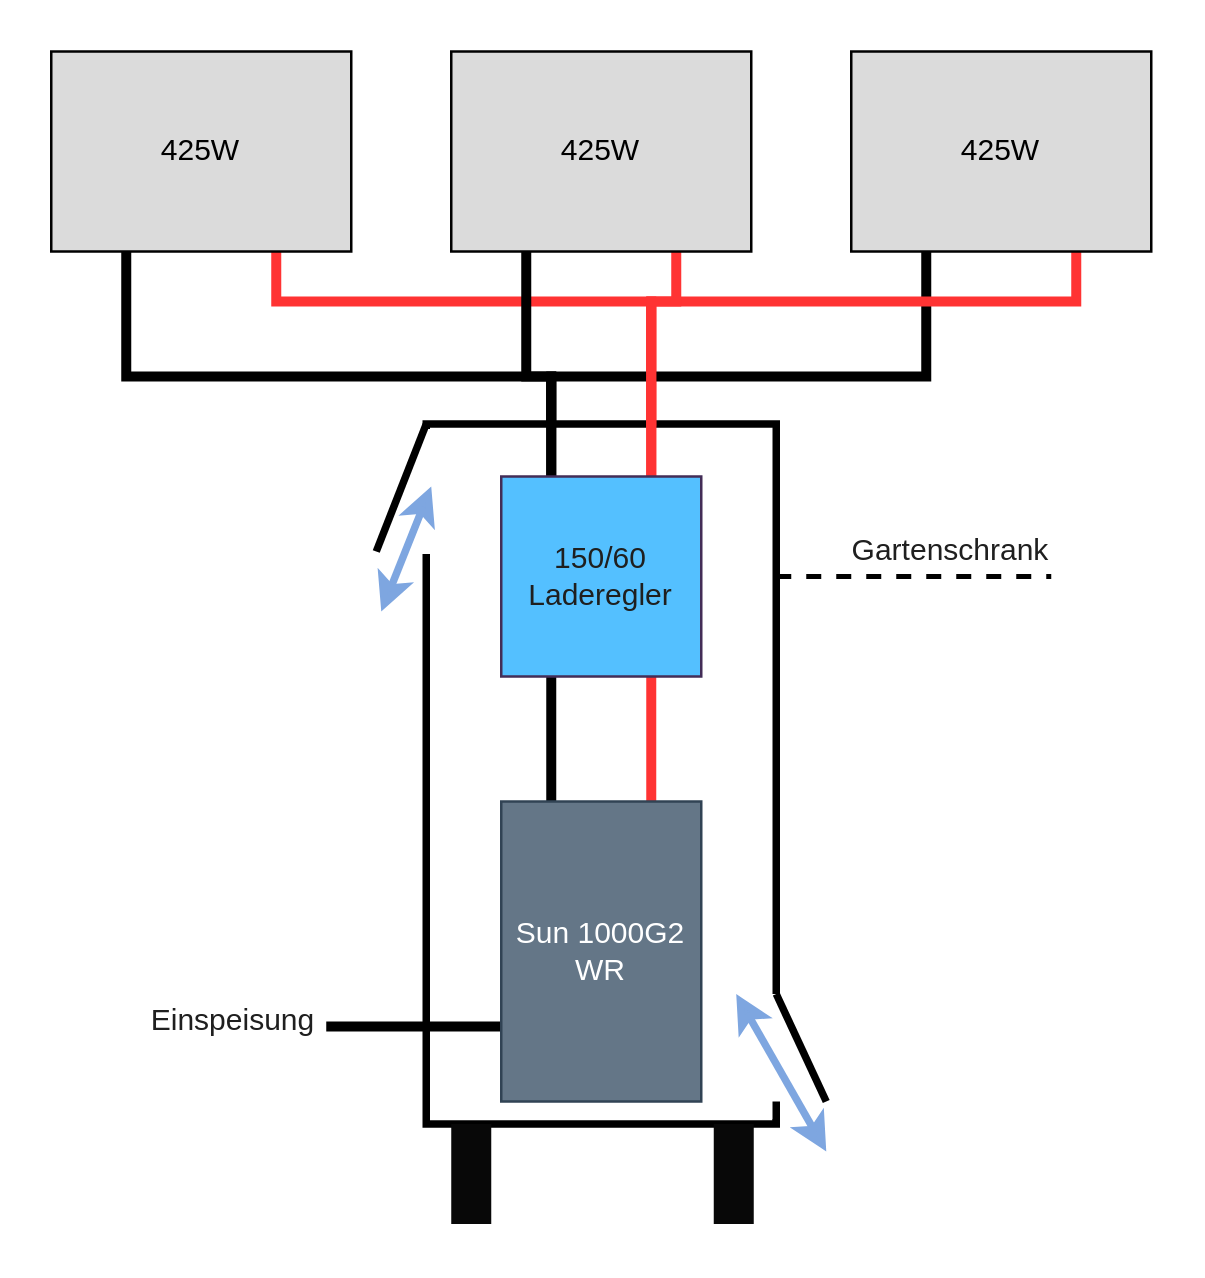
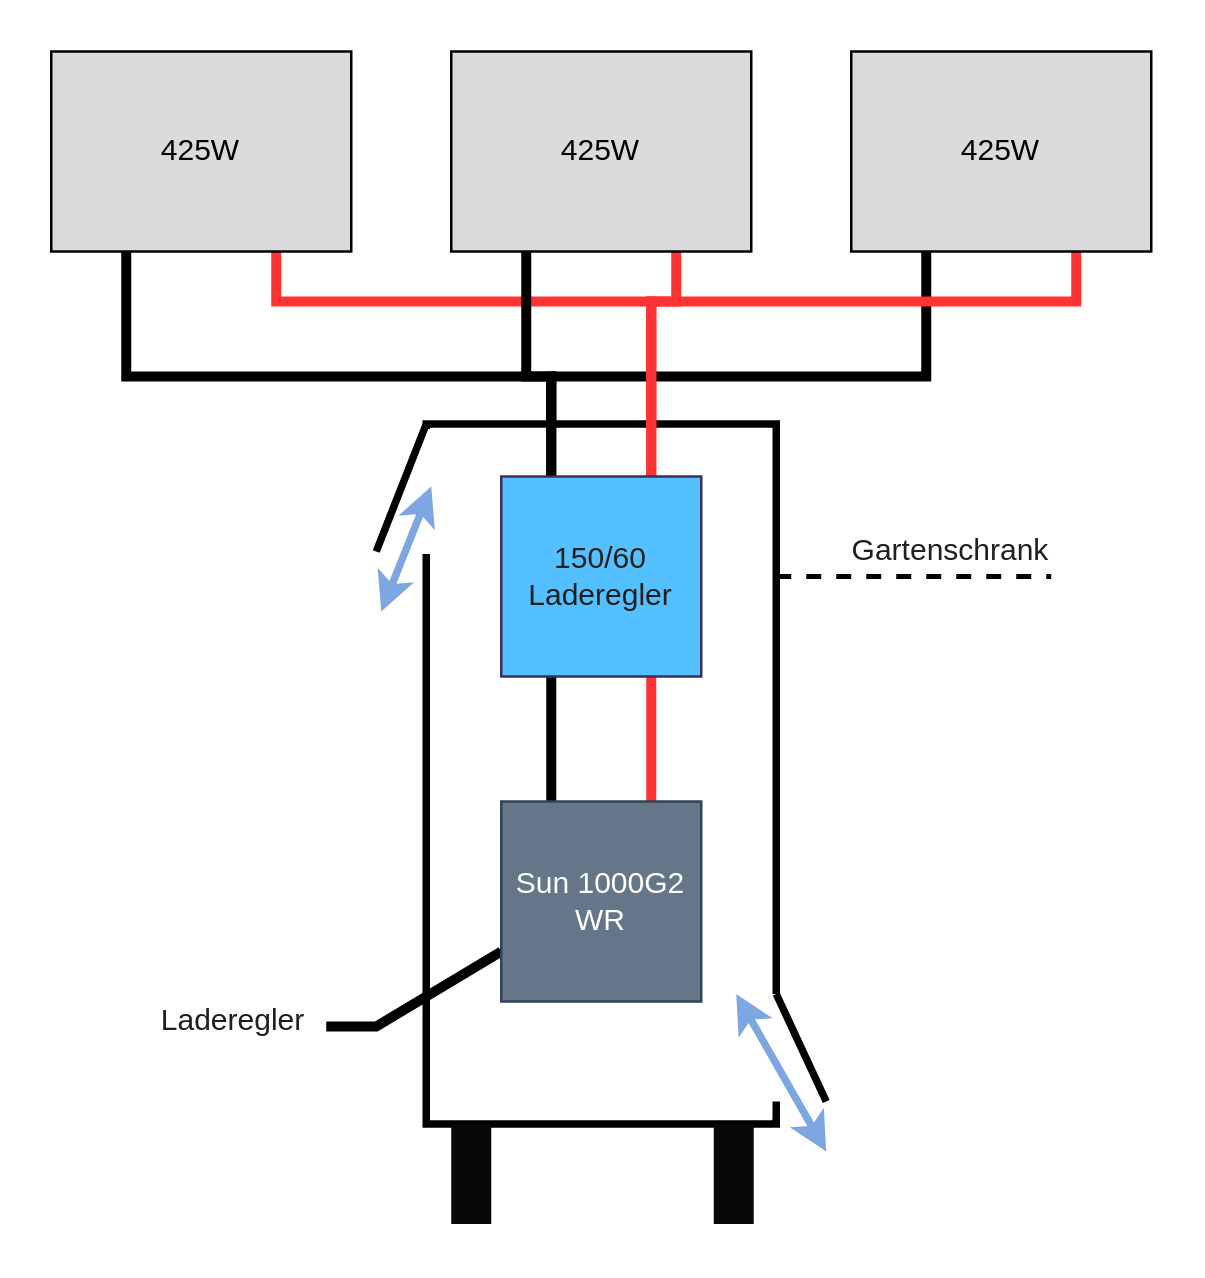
  <mxCell id="0" />
  <mxCell id="1" parent="0" />
  <mxCell id="2" value="" style="rounded=0;whiteSpace=wrap;html=1;fontColor=#1F1F1F;fillColor=none;strokeWidth=3;shadow=0;glass=0;" vertex="1" parent="1"><mxGeometry x="170" y="169" width="140" height="280" as="geometry" /></mxCell>
  <mxCell id="3" style="edgeStyle=orthogonalEdgeStyle;rounded=0;orthogonalLoop=1;jettySize=auto;html=1;exitX=1;exitY=0.75;exitDx=0;exitDy=0;entryX=0.25;entryY=0;entryDx=0;entryDy=0;endArrow=none;endFill=0;strokeWidth=4;" edge="1" parent="1" source="5" target="13"><mxGeometry relative="1" as="geometry"><mxPoint x="510" y="170" as="targetPoint" /><Array as="points"><mxPoint x="50" y="150" /><mxPoint x="220" y="150" /></Array></mxGeometry></mxCell>
  <mxCell id="4" style="edgeStyle=orthogonalEdgeStyle;rounded=0;orthogonalLoop=1;jettySize=auto;html=1;exitX=1;exitY=0.25;exitDx=0;exitDy=0;entryX=0.75;entryY=0;entryDx=0;entryDy=0;strokeWidth=4;endArrow=none;endFill=0;fillColor=#e51400;strokeColor=#FF3333;" edge="1" parent="1" source="5" target="13"><mxGeometry relative="1" as="geometry"><Array as="points"><mxPoint x="110" y="120" /><mxPoint x="260" y="120" /></Array></mxGeometry></mxCell>
  <mxCell id="5" value="425W" style="rounded=0;whiteSpace=wrap;html=1;rotation=0;fillColor=#DBDBDB;" vertex="1" parent="1"><mxGeometry x="20" y="20" width="120" height="80" as="geometry" /></mxCell>
  <mxCell id="6" style="edgeStyle=orthogonalEdgeStyle;rounded=0;orthogonalLoop=1;jettySize=auto;html=1;exitX=1;exitY=0.75;exitDx=0;exitDy=0;endArrow=none;endFill=0;strokeWidth=4;" edge="1" parent="1" source="8"><mxGeometry relative="1" as="geometry"><mxPoint x="220" y="170" as="targetPoint" /><Array as="points"><mxPoint x="370" y="150" /><mxPoint x="220" y="150" /></Array></mxGeometry></mxCell>
  <mxCell id="7" style="edgeStyle=orthogonalEdgeStyle;rounded=0;orthogonalLoop=1;jettySize=auto;html=1;exitX=1;exitY=0.25;exitDx=0;exitDy=0;strokeColor=#FF3333;strokeWidth=4;endArrow=none;endFill=0;" edge="1" parent="1" source="8"><mxGeometry relative="1" as="geometry"><mxPoint x="260" y="170" as="targetPoint" /><Array as="points"><mxPoint x="430" y="120" /><mxPoint x="260" y="120" /></Array></mxGeometry></mxCell>
  <mxCell id="8" value="425W" style="rounded=0;whiteSpace=wrap;html=1;direction=south;fillColor=#DBDBDB;" vertex="1" parent="1"><mxGeometry x="340" y="20" width="120" height="80" as="geometry" /></mxCell>
  <mxCell id="9" style="edgeStyle=orthogonalEdgeStyle;rounded=0;orthogonalLoop=1;jettySize=auto;html=1;exitX=1;exitY=0.75;exitDx=0;exitDy=0;entryX=0.25;entryY=0;entryDx=0;entryDy=0;endArrow=none;endFill=0;strokeWidth=4;" edge="1" parent="1" target="13"><mxGeometry relative="1" as="geometry"><mxPoint x="280" y="90" as="sourcePoint" /><Array as="points"><mxPoint x="210" y="150" /><mxPoint x="220" y="150" /></Array></mxGeometry></mxCell>
  <mxCell id="10" style="edgeStyle=orthogonalEdgeStyle;rounded=0;orthogonalLoop=1;jettySize=auto;html=1;strokeColor=#FF3333;strokeWidth=4;endArrow=none;endFill=0;entryX=0.75;entryY=0;entryDx=0;entryDy=0;exitX=1;exitY=0.25;exitDx=0;exitDy=0;startArrow=none;" edge="1" parent="1" source="17" target="13"><mxGeometry relative="1" as="geometry"><mxPoint x="280" y="30" as="sourcePoint" /><mxPoint x="330" y="180" as="targetPoint" /><Array as="points"><mxPoint x="270" y="120" /><mxPoint x="260" y="120" /></Array></mxGeometry></mxCell>
  <mxCell id="11" style="edgeStyle=none;rounded=0;orthogonalLoop=1;jettySize=auto;html=1;exitX=0.25;exitY=1;exitDx=0;exitDy=0;entryX=0.25;entryY=0;entryDx=0;entryDy=0;strokeColor=#000000;strokeWidth=4;endArrow=none;endFill=0;fillColor=#e51400;" edge="1" parent="1" source="13" target="15"><mxGeometry relative="1" as="geometry" /></mxCell>
  <mxCell id="12" style="edgeStyle=none;rounded=0;orthogonalLoop=1;jettySize=auto;html=1;exitX=0.75;exitY=1;exitDx=0;exitDy=0;entryX=0.75;entryY=0;entryDx=0;entryDy=0;strokeColor=#FF3333;strokeWidth=4;endArrow=none;endFill=0;" edge="1" parent="1" source="13" target="15"><mxGeometry relative="1" as="geometry" /></mxCell>
  <mxCell id="13" value="150/60 Laderegler" style="whiteSpace=wrap;html=1;aspect=fixed;fillColor=#54C0FF;fontColor=#1F1F1F;strokeColor=#432D57;" vertex="1" parent="1"><mxGeometry x="200" y="190" width="80" height="80" as="geometry" /></mxCell>
  <mxCell id="14" style="edgeStyle=none;rounded=0;orthogonalLoop=1;jettySize=auto;html=1;exitX=0;exitY=0.75;exitDx=0;exitDy=0;strokeColor=#000000;strokeWidth=4;endArrow=none;endFill=0;" edge="1" parent="1" source="15"><mxGeometry relative="1" as="geometry"><mxPoint x="150" y="410" as="targetPoint" /><Array as="points"><mxPoint x="150" y="410" /><mxPoint x="130" y="410" /></Array></mxGeometry></mxCell>
- <mxCell id="15" value="Sun 1000G2&lt;br&gt;WR" style="rounded=0;whiteSpace=wrap;html=1;fillColor=#647687;fontColor=#ffffff;strokeColor=#314354;" vertex="1" parent="1"><mxGeometry x="200" y="320" width="80" height="120" as="geometry" /></mxCell>
+ <mxCell id="15" value="Sun 1000G2&lt;br&gt;WR" style="rounded=0;whiteSpace=wrap;html=1;fillColor=#647687;fontColor=#ffffff;strokeColor=#314354;" vertex="1" parent="1"><mxGeometry x="200" y="320" width="80" height="80" as="geometry" /></mxCell>
  <mxCell id="16" value="" style="edgeStyle=orthogonalEdgeStyle;rounded=0;orthogonalLoop=1;jettySize=auto;html=1;strokeColor=#FF3333;strokeWidth=4;endArrow=none;endFill=0;entryX=0.75;entryY=0;entryDx=0;entryDy=0;exitX=1;exitY=0.25;exitDx=0;exitDy=0;" edge="1" parent="1" target="17"><mxGeometry relative="1" as="geometry"><mxPoint x="280" y="30" as="sourcePoint" /><mxPoint x="260" y="190" as="targetPoint" /><Array as="points" /></mxGeometry></mxCell>
  <mxCell id="17" value="425W" style="rounded=0;whiteSpace=wrap;html=1;rotation=0;fillColor=#DBDBDB;" vertex="1" parent="1"><mxGeometry x="180" y="20" width="120" height="80" as="geometry" /></mxCell>
  <mxCell id="18" value="" style="line;strokeWidth=2;html=1;rounded=0;shadow=0;glass=0;dashed=1;sketch=0;fontColor=#1F1F1F;fillColor=none;" vertex="1" parent="1"><mxGeometry x="310" y="225" width="110" height="10" as="geometry" /></mxCell>
  <mxCell id="19" value="Gartenschrank" style="rounded=0;whiteSpace=wrap;html=1;shadow=0;glass=0;dashed=1;sketch=0;strokeWidth=3;fontColor=#1F1F1F;fillColor=none;strokeColor=none;" vertex="1" parent="1"><mxGeometry x="320" y="190" width="120" height="60" as="geometry" /></mxCell>
  <mxCell id="20" value="" style="rounded=0;whiteSpace=wrap;html=1;shadow=0;glass=0;dashed=1;sketch=0;strokeWidth=3;fontColor=#1F1F1F;fillColor=default;strokeColor=none;" vertex="1" parent="1"><mxGeometry x="151" y="171" width="30" height="50" as="geometry" /></mxCell>
  <mxCell id="21" style="edgeStyle=none;rounded=0;orthogonalLoop=1;jettySize=auto;html=1;exitX=0;exitY=0;exitDx=0;exitDy=0;strokeColor=default;strokeWidth=3;fontColor=#1F1F1F;endArrow=none;endFill=0;jumpSize=4;" edge="1" parent="1"><mxGeometry relative="1" as="geometry"><mxPoint x="150" y="220" as="targetPoint" /><mxPoint x="170" y="169" as="sourcePoint" /></mxGeometry></mxCell>
  <mxCell id="22" value="" style="rounded=0;whiteSpace=wrap;html=1;shadow=0;glass=0;dashed=1;sketch=0;strokeWidth=3;fontColor=#1F1F1F;fillColor=default;strokeColor=none;" vertex="1" parent="1"><mxGeometry x="294" y="397" width="30" height="50" as="geometry" /></mxCell>
  <mxCell id="23" style="edgeStyle=none;rounded=0;orthogonalLoop=1;jettySize=auto;html=1;strokeColor=default;strokeWidth=3;fontColor=#1F1F1F;endArrow=none;endFill=0;jumpSize=4;" edge="1" parent="1"><mxGeometry relative="1" as="geometry"><mxPoint x="310" y="397" as="targetPoint" /><mxPoint x="330" y="440" as="sourcePoint" /></mxGeometry></mxCell>
  <mxCell id="24" value="" style="rounded=0;whiteSpace=wrap;html=1;shadow=0;glass=0;sketch=0;strokeColor=none;strokeWidth=3;fontColor=#1F1F1F;fillColor=#080808;" vertex="1" parent="1"><mxGeometry x="180" y="449" width="16" height="40" as="geometry" /></mxCell>
  <mxCell id="25" value="" style="rounded=0;whiteSpace=wrap;html=1;shadow=0;glass=0;sketch=0;strokeColor=none;strokeWidth=3;fontColor=#1F1F1F;fillColor=#080808;" vertex="1" parent="1"><mxGeometry x="285" y="449" width="16" height="40" as="geometry" /></mxCell>
  <mxCell id="26" style="edgeStyle=none;rounded=0;jumpSize=4;orthogonalLoop=1;jettySize=auto;html=1;exitX=0.5;exitY=1;exitDx=0;exitDy=0;strokeColor=default;strokeWidth=3;fontColor=#1F1F1F;endArrow=none;endFill=0;" edge="1" parent="1" source="22" target="22"><mxGeometry relative="1" as="geometry" /></mxCell>
  <mxCell id="27" value="" style="endArrow=none;html=1;rounded=0;strokeColor=default;strokeWidth=3;fontColor=#1F1F1F;jumpSize=4;" edge="1" parent="1"><mxGeometry width="50" height="50" relative="1" as="geometry"><mxPoint x="310" y="440" as="sourcePoint" /><mxPoint x="310" y="450" as="targetPoint" /><Array as="points"><mxPoint x="310" y="450" /></Array></mxGeometry></mxCell>
  <mxCell id="28" value="" style="endArrow=classic;startArrow=classic;html=1;rounded=0;strokeColor=#7EA6E0;strokeWidth=3;fontColor=#1F1F1F;jumpSize=4;entryX=0;entryY=0;entryDx=0;entryDy=0;" edge="1" parent="1" target="22"><mxGeometry width="50" height="50" relative="1" as="geometry"><mxPoint x="330" y="460" as="sourcePoint" /><mxPoint x="360" y="414" as="targetPoint" /><Array as="points" /></mxGeometry></mxCell>
  <mxCell id="29" value="" style="endArrow=classic;startArrow=classic;html=1;rounded=0;strokeColor=#7EA6E0;strokeWidth=3;fontColor=#1F1F1F;jumpSize=4;" edge="1" parent="1"><mxGeometry width="50" height="50" relative="1" as="geometry"><mxPoint x="152" y="244" as="sourcePoint" /><mxPoint x="172" y="194" as="targetPoint" /><Array as="points" /></mxGeometry></mxCell>
- <mxCell id="30" value="Einspeisung" style="rounded=0;whiteSpace=wrap;html=1;shadow=0;glass=0;dashed=1;sketch=0;strokeWidth=3;fontColor=#1F1F1F;fillColor=none;strokeColor=none;" vertex="1" parent="1"><mxGeometry x="33" y="378" width="120" height="60" as="geometry" /></mxCell>
+ <mxCell id="30" value="Laderegler" style="rounded=0;whiteSpace=wrap;html=1;shadow=0;glass=0;dashed=1;sketch=0;strokeWidth=3;fontColor=#1F1F1F;fillColor=none;strokeColor=none;" vertex="1" parent="1"><mxGeometry x="33" y="378" width="120" height="60" as="geometry" /></mxCell>
